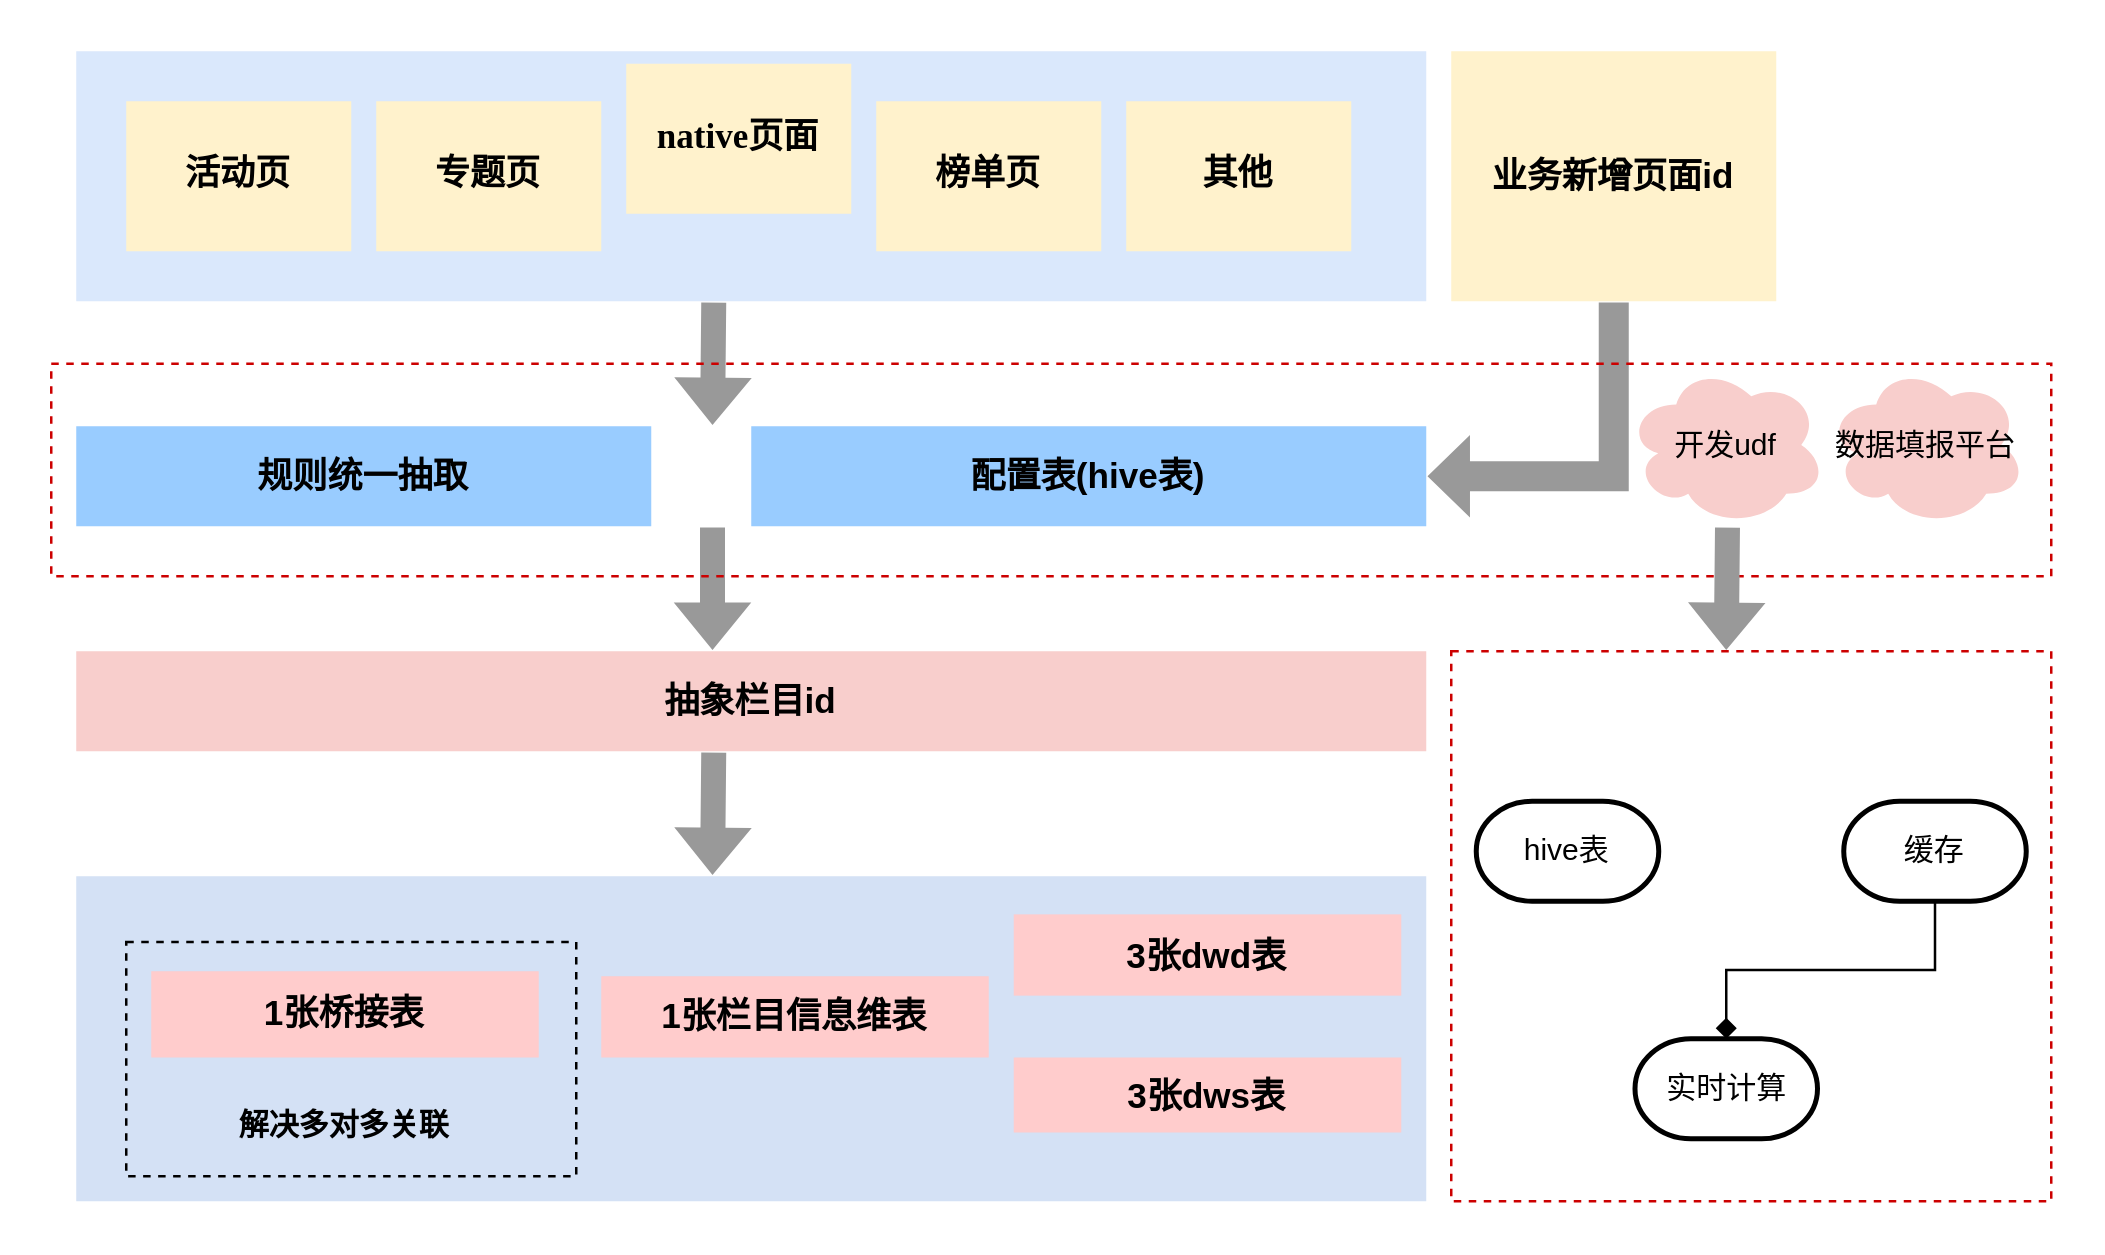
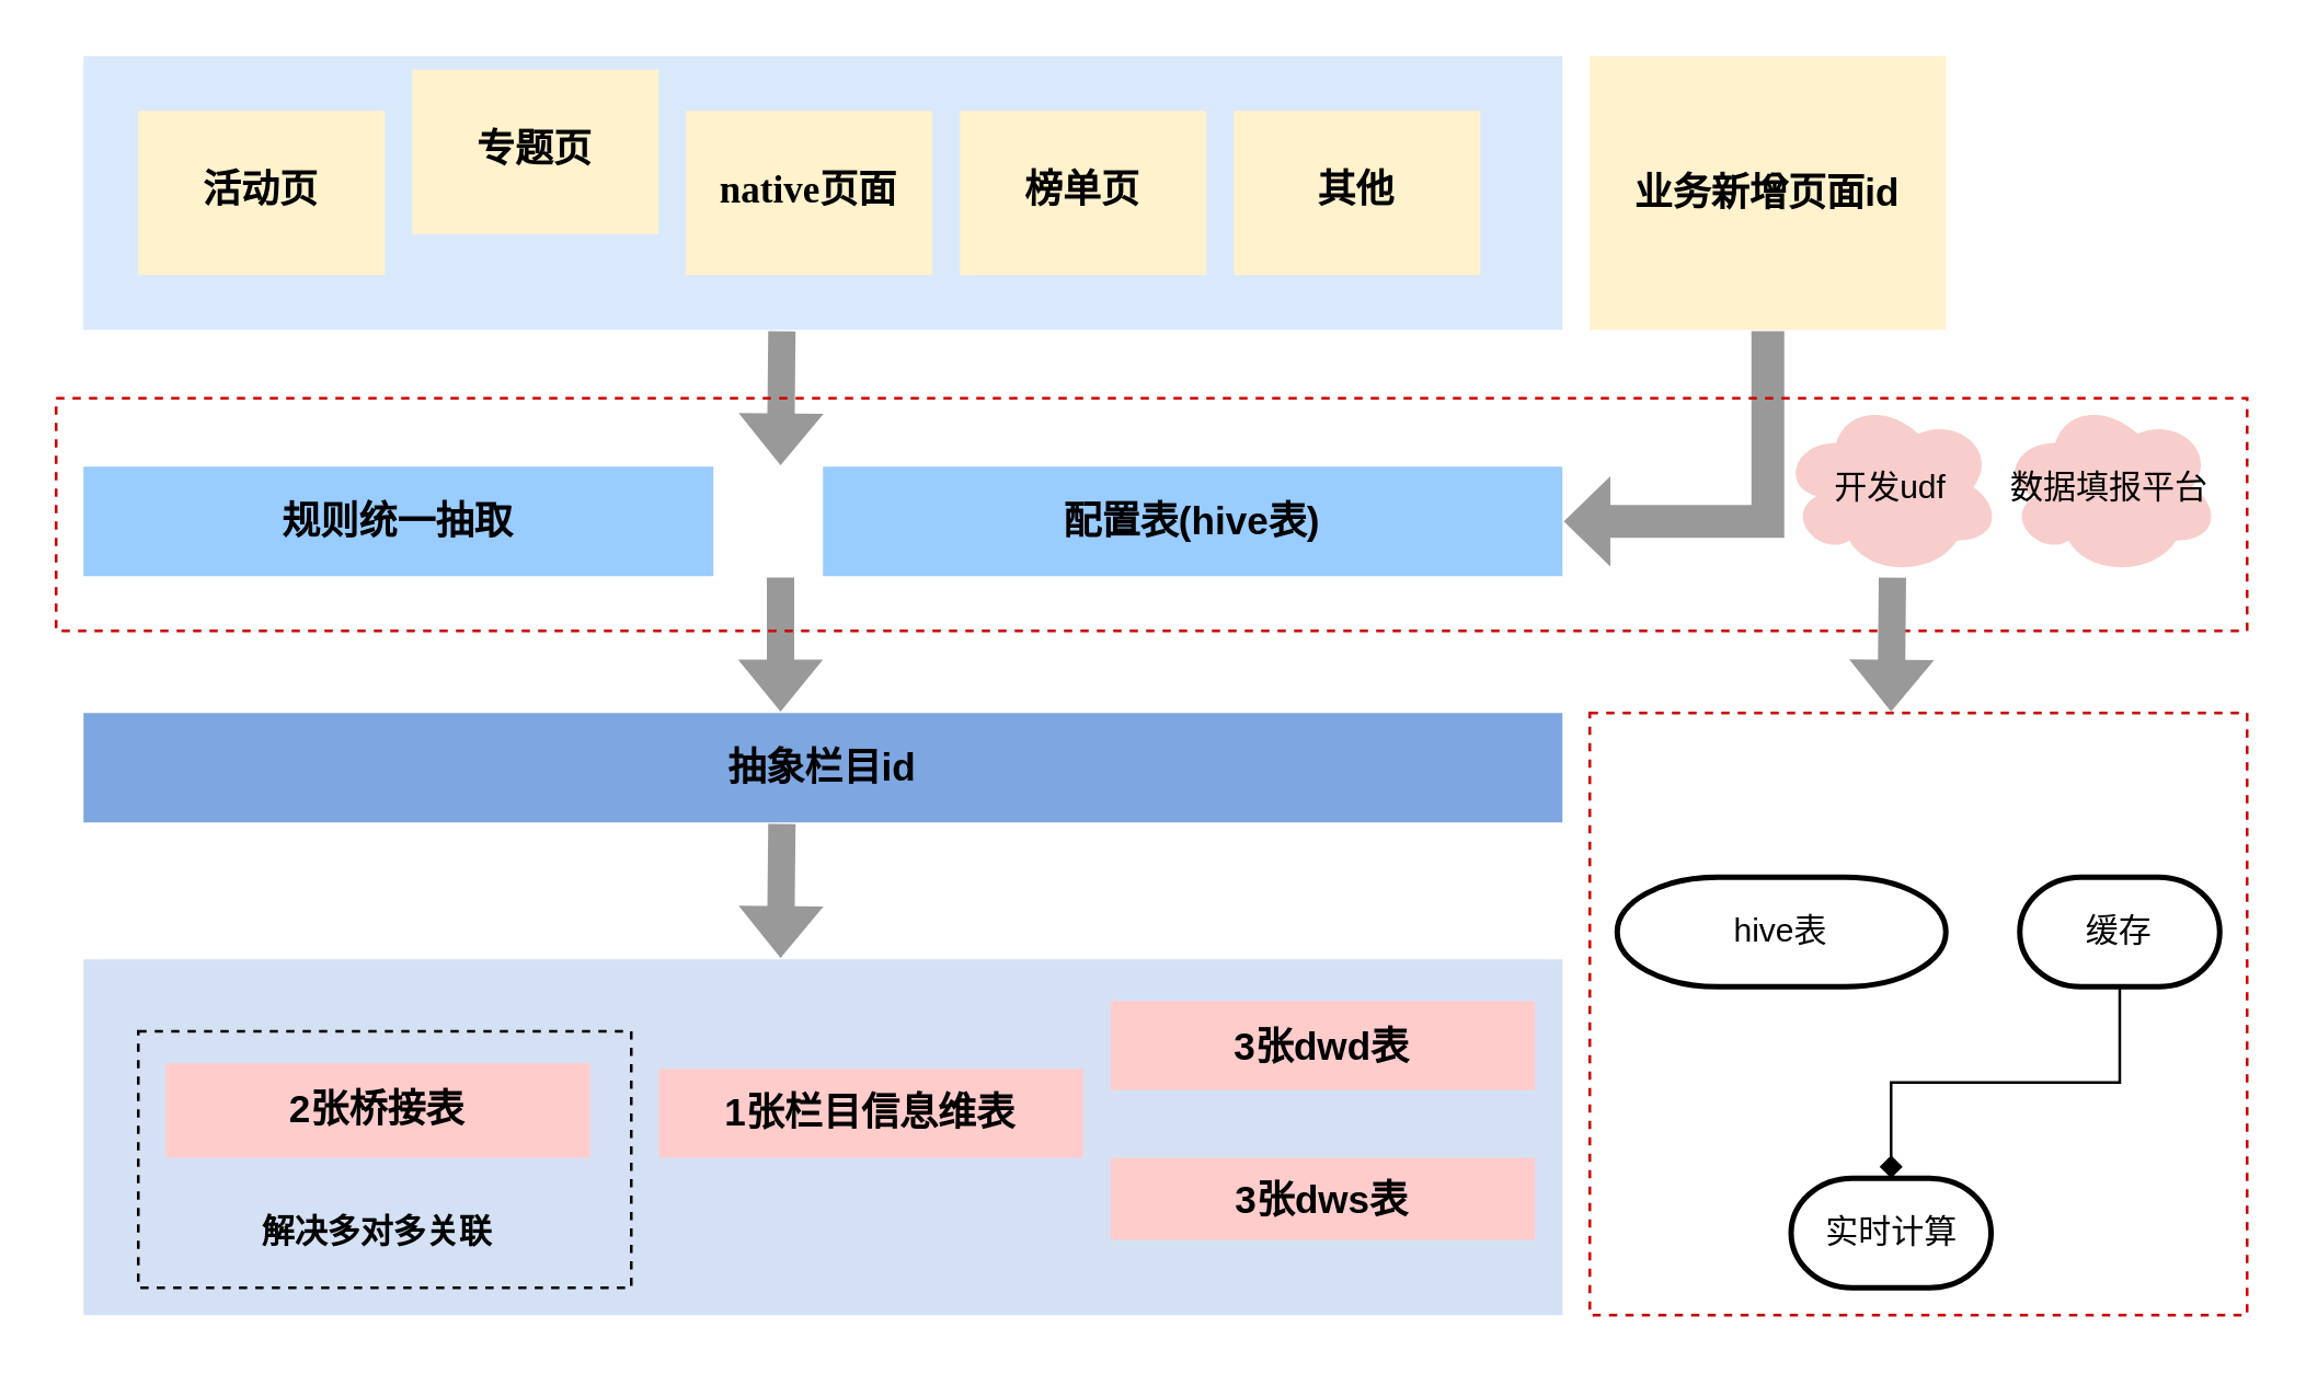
  <mxCell id="0" />
  <mxCell id="1" parent="0" />
  <mxCell id="2" value="" style="rounded=0;whiteSpace=wrap;html=1;fontColor=none;fillColor=#D4E1F5;strokeColor=none;strokeWidth=2;" parent="1" vertex="1"><mxGeometry x="30" y="350" width="540" height="130" as="geometry" /></mxCell>
  <mxCell id="3" value="" style="rounded=0;whiteSpace=wrap;html=1;fillColor=none;dashed=1;" vertex="1" parent="1"><mxGeometry x="50" y="376.25" width="180" height="93.75" as="geometry" /></mxCell>
  <mxCell id="4" value="" style="rounded=0;whiteSpace=wrap;html=1;fillColor=#DAE8FC;strokeColor=none;" parent="1" vertex="1"><mxGeometry x="30" y="20" width="540" height="100" as="geometry" /></mxCell>
  <mxCell id="5" value="&lt;div class=&quot;okr-block-clipboard&quot; style=&quot;font-size: 14px&quot;&gt;&lt;/div&gt;&lt;div style=&quot;font-size: 14px&quot;&gt;活动页&lt;/div&gt;" style="rounded=0;whiteSpace=wrap;html=1;sketch=0;fontStyle=1;fontFamily=Times New Roman;fontSize=14;strokeColor=none;fillColor=#fff2cc;" parent="1" vertex="1"><mxGeometry x="50" y="40" width="90" height="60" as="geometry" /></mxCell>
- <mxCell id="6" value="&lt;div class=&quot;okr-block-clipboard&quot; style=&quot;font-size: 14px&quot;&gt;&lt;/div&gt;&lt;h3 style=&quot;font-size: 14px&quot;&gt;native页面&lt;/h3&gt;" style="rounded=0;whiteSpace=wrap;html=1;sketch=0;fontStyle=1;fontFamily=Times New Roman;fontSize=14;strokeColor=none;fillColor=#fff2cc;" parent="1" vertex="1"><mxGeometry x="250" y="25" width="90" height="60" as="geometry" /></mxCell>
+ <mxCell id="6" value="&lt;div class=&quot;okr-block-clipboard&quot; style=&quot;font-size: 14px&quot;&gt;&lt;/div&gt;&lt;h3 style=&quot;font-size: 14px&quot;&gt;native页面&lt;/h3&gt;" style="rounded=0;whiteSpace=wrap;html=1;sketch=0;fontStyle=1;fontFamily=Times New Roman;fontSize=14;strokeColor=none;fillColor=#fff2cc;" parent="1" vertex="1"><mxGeometry x="250" y="40" width="90" height="60" as="geometry" /></mxCell>
  <mxCell id="7" value="&lt;div class=&quot;okr-block-clipboard&quot; style=&quot;font-size: 14px;&quot;&gt;&lt;/div&gt;&lt;div style=&quot;font-size: 14px;&quot;&gt;榜单页&lt;/div&gt;" style="rounded=0;whiteSpace=wrap;html=1;sketch=0;fontStyle=1;fontFamily=Times New Roman;fontSize=14;strokeColor=none;fillColor=#fff2cc;" parent="1" vertex="1"><mxGeometry x="350" y="40" width="90" height="60" as="geometry" /></mxCell>
  <mxCell id="8" value="&lt;div class=&quot;okr-block-clipboard&quot; style=&quot;font-size: 14px&quot;&gt;&lt;/div&gt;&lt;div style=&quot;font-size: 14px&quot;&gt;其他&lt;/div&gt;" style="rounded=0;whiteSpace=wrap;html=1;sketch=0;fontStyle=1;fontFamily=Times New Roman;fontSize=14;strokeColor=none;fillColor=#FFF2CC;" parent="1" vertex="1"><mxGeometry x="450" y="40" width="90" height="60" as="geometry" /></mxCell>
  <mxCell id="9" value="&lt;h3&gt;规则统一抽取&lt;/h3&gt;" style="rounded=0;whiteSpace=wrap;html=1;fillColor=#99CCFF;strokeColor=none;" parent="1" vertex="1"><mxGeometry x="30" y="170" width="230" height="40" as="geometry" /></mxCell>
- <mxCell id="10" value="&lt;h3&gt;抽象栏目id&lt;/h3&gt;" style="rounded=0;whiteSpace=wrap;html=1;strokeColor=none;fillColor=#f8cecc;" parent="1" vertex="1"><mxGeometry x="30" y="260" width="540" height="40" as="geometry" /></mxCell>
- <mxCell id="11" value="&lt;div class=&quot;okr-block-clipboard&quot; style=&quot;font-size: 14px&quot;&gt;&lt;/div&gt;&lt;div style=&quot;font-size: 14px&quot;&gt;专题页&lt;/div&gt;" style="rounded=0;whiteSpace=wrap;html=1;sketch=0;fontStyle=1;fontFamily=Times New Roman;fontSize=14;strokeColor=none;fillColor=#fff2cc;" parent="1" vertex="1"><mxGeometry x="150" y="40" width="90" height="60" as="geometry" /></mxCell>
+ <mxCell id="10" value="&lt;h3&gt;抽象栏目id&lt;/h3&gt;" style="rounded=0;whiteSpace=wrap;html=1;strokeColor=none;fillColor=#7EA6E0;" parent="1" vertex="1"><mxGeometry x="30" y="260" width="540" height="40" as="geometry" /></mxCell>
+ <mxCell id="11" value="&lt;div class=&quot;okr-block-clipboard&quot; style=&quot;font-size: 14px&quot;&gt;&lt;/div&gt;&lt;div style=&quot;font-size: 14px&quot;&gt;专题页&lt;/div&gt;" style="rounded=0;whiteSpace=wrap;html=1;sketch=0;fontStyle=1;fontFamily=Times New Roman;fontSize=14;strokeColor=none;fillColor=#fff2cc;" parent="1" vertex="1"><mxGeometry x="150" y="25" width="90" height="60" as="geometry" /></mxCell>
  <mxCell id="12" value="" style="shape=flexArrow;endArrow=classic;html=1;rounded=0;strokeColor=none;fillColor=#999999;" parent="1" edge="1"><mxGeometry width="50" height="50" relative="1" as="geometry"><mxPoint x="285" y="120" as="sourcePoint" /><mxPoint x="284.5" y="170" as="targetPoint" /></mxGeometry></mxCell>
  <mxCell id="13" value="" style="shape=flexArrow;endArrow=classic;html=1;rounded=0;strokeColor=none;fillColor=#999999;" parent="1" edge="1"><mxGeometry width="50" height="50" relative="1" as="geometry"><mxPoint x="284.5" y="210" as="sourcePoint" /><mxPoint x="284.5" y="260" as="targetPoint" /></mxGeometry></mxCell>
- <mxCell id="14" value="&lt;h3&gt;1张桥接表&lt;/h3&gt;" style="rounded=0;whiteSpace=wrap;html=1;strokeColor=none;fillColor=#FFCCCC;" parent="1" vertex="1"><mxGeometry x="60" y="388" width="155" height="34.5" as="geometry" /></mxCell>
+ <mxCell id="14" value="&lt;h3&gt;2张桥接表&lt;/h3&gt;" style="rounded=0;whiteSpace=wrap;html=1;strokeColor=none;fillColor=#FFCCCC;" parent="1" vertex="1"><mxGeometry x="60" y="388" width="155" height="34.5" as="geometry" /></mxCell>
  <mxCell id="15" value="&lt;h3&gt;3张dwd表&lt;/h3&gt;" style="rounded=0;whiteSpace=wrap;html=1;strokeColor=none;fillColor=#FFCCCC;" parent="1" vertex="1"><mxGeometry x="405" y="365.25" width="155" height="32.5" as="geometry" /></mxCell>
  <mxCell id="16" value="" style="shape=flexArrow;endArrow=classic;html=1;rounded=0;strokeColor=none;fillColor=#999999;" parent="1" edge="1"><mxGeometry width="50" height="50" relative="1" as="geometry"><mxPoint x="285" y="300" as="sourcePoint" /><mxPoint x="284.5" y="350" as="targetPoint" /></mxGeometry></mxCell>
  <mxCell id="17" value="&lt;h3&gt;配置表(hive表)&lt;/h3&gt;" style="rounded=0;whiteSpace=wrap;html=1;fillColor=#99CCFF;strokeColor=none;" parent="1" vertex="1"><mxGeometry x="300" y="170" width="270" height="40" as="geometry" /></mxCell>
  <mxCell id="18" value="&lt;h3&gt;业务新增页面id&lt;/h3&gt;" style="rounded=0;whiteSpace=wrap;html=1;fillColor=#FFF2CC;strokeColor=none;" parent="1" vertex="1"><mxGeometry x="580" y="20" width="130" height="100" as="geometry" /></mxCell>
  <mxCell id="19" value="" style="shape=flexArrow;endArrow=classic;html=1;rounded=0;strokeColor=none;fillColor=#999999;entryX=1;entryY=0.5;entryDx=0;entryDy=0;width=12;endSize=5.33;exitX=0.5;exitY=1;exitDx=0;exitDy=0;" parent="1" source="18" target="17" edge="1"><mxGeometry width="50" height="50" relative="1" as="geometry"><mxPoint x="645" y="160" as="sourcePoint" /><mxPoint x="644.5" y="170" as="targetPoint" /><Array as="points"><mxPoint x="645" y="190" /><mxPoint x="600" y="190" /></Array></mxGeometry></mxCell>
  <mxCell id="20" value="" style="rounded=0;whiteSpace=wrap;html=1;dashed=1;fontColor=none;strokeColor=#CC0000;fillColor=none;" parent="1" vertex="1"><mxGeometry x="20" y="145" width="800" height="85" as="geometry" /></mxCell>
  <mxCell id="21" value="数据填报平台" style="ellipse;shape=cloud;whiteSpace=wrap;html=1;dashed=1;fontColor=none;strokeColor=none;fillColor=#F8CECC;" parent="1" vertex="1"><mxGeometry x="730" y="145" width="80" height="65" as="geometry" /></mxCell>
  <mxCell id="22" value="开发udf" style="ellipse;shape=cloud;whiteSpace=wrap;html=1;dashed=1;fontColor=none;strokeColor=none;fillColor=#F8CECC;" parent="1" vertex="1"><mxGeometry x="650" y="145" width="80" height="65" as="geometry" /></mxCell>
  <mxCell id="23" value="" style="rounded=0;whiteSpace=wrap;html=1;dashed=1;fontColor=none;strokeColor=#CC0000;fillColor=none;" parent="1" vertex="1"><mxGeometry x="580" y="260" width="240" height="220" as="geometry" /></mxCell>
  <mxCell id="24" value="" style="shape=flexArrow;endArrow=classic;html=1;rounded=0;strokeColor=none;fillColor=#999999;" parent="1" edge="1"><mxGeometry width="50" height="50" relative="1" as="geometry"><mxPoint x="690.5" y="210" as="sourcePoint" /><mxPoint x="690" y="260" as="targetPoint" /></mxGeometry></mxCell>
  <mxCell id="25" style="edgeStyle=orthogonalEdgeStyle;rounded=0;orthogonalLoop=1;jettySize=auto;html=1;exitX=0.5;exitY=1;exitDx=0;exitDy=0;exitPerimeter=0;fontColor=none;fillColor=#999999;endArrow=diamond;" parent="1" source="26" target="28" edge="1"><mxGeometry relative="1" as="geometry" /></mxCell>
  <mxCell id="26" value="缓存" style="strokeWidth=2;html=1;shape=mxgraph.flowchart.terminator;whiteSpace=wrap;fontColor=none;fillColor=default;" parent="1" vertex="1"><mxGeometry x="737" y="320" width="73" height="40" as="geometry" /></mxCell>
- <mxCell id="27" value="hive表" style="strokeWidth=2;html=1;shape=mxgraph.flowchart.terminator;whiteSpace=wrap;fontColor=none;fillColor=default;" parent="1" vertex="1"><mxGeometry x="590" y="320" width="73" height="40" as="geometry" /></mxCell>
- <mxCell id="28" value="实时计算" style="strokeWidth=2;html=1;shape=mxgraph.flowchart.terminator;whiteSpace=wrap;fontColor=none;fillColor=default;" parent="1" vertex="1"><mxGeometry x="653.5" y="415" width="73" height="40" as="geometry" /></mxCell>
+ <mxCell id="27" value="hive表" style="strokeWidth=2;html=1;shape=mxgraph.flowchart.terminator;whiteSpace=wrap;fontColor=none;fillColor=default;" parent="1" vertex="1"><mxGeometry x="590" y="320" width="120" height="40" as="geometry" /></mxCell>
+ <mxCell id="28" value="实时计算" style="strokeWidth=2;html=1;shape=mxgraph.flowchart.terminator;whiteSpace=wrap;fontColor=none;fillColor=default;" parent="1" vertex="1"><mxGeometry x="653.5" y="430" width="73" height="40" as="geometry" /></mxCell>
  <mxCell id="29" value="&lt;h3&gt;1张栏目信息维表&lt;/h3&gt;" style="rounded=0;whiteSpace=wrap;html=1;strokeColor=none;fillColor=#FFCCCC;" vertex="1" parent="1"><mxGeometry x="240" y="390" width="155" height="32.5" as="geometry" /></mxCell>
  <mxCell id="30" value="&lt;h3&gt;3张dws表&lt;/h3&gt;" style="rounded=0;whiteSpace=wrap;html=1;strokeColor=none;fillColor=#FFCCCC;" vertex="1" parent="1"><mxGeometry x="405" y="422.5" width="155" height="30" as="geometry" /></mxCell>
  <mxCell id="31" value="&lt;h4&gt;解决多对多关联&lt;/h4&gt;" style="text;html=1;strokeColor=none;fillColor=none;align=center;verticalAlign=middle;whiteSpace=wrap;rounded=0;dashed=1;" vertex="1" parent="1"><mxGeometry x="91.25" y="438.75" width="92.5" height="22.5" as="geometry" /></mxCell>
